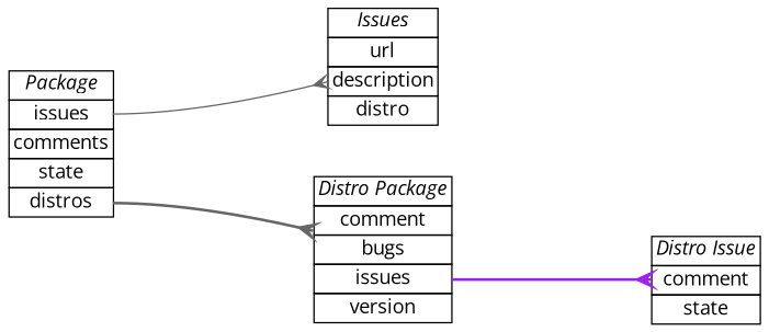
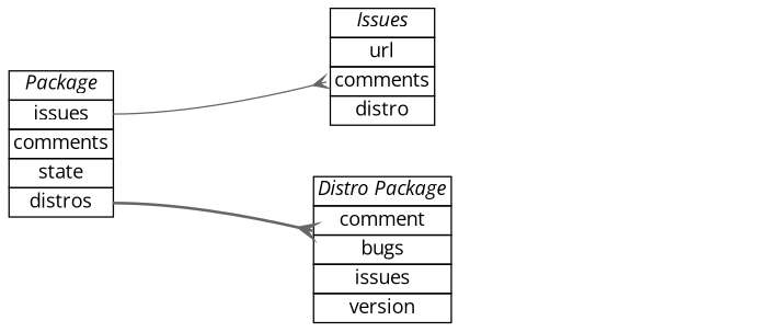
  digraph {
    fontname="Open Sans"
    nodesep=0.5
    rankdir=LR
    ranksep=2
    node [fontname="Open Sans" shape=plain]
    edge [arrowhead=crow color=gray40 fontname="Open Sans" style=bold tailport=issues]
-   n1 [label=< <table border="0" cellborder="1" cellspacing="0">   <tr><td><i>Issues</i></td></tr>   <tr><td port="url">url</td></tr>   <tr><td >description</td></tr>   <tr><td port="distro_issue">distro</td></tr> </table>>]
+   n1 [label=< <table border="0" cellborder="1" cellspacing="0">   <tr><td><i>Issues</i></td></tr>   <tr><td port="url">url</td></tr>   <tr><td >comments</td></tr>   <tr><td port="distro_issue">distro</td></tr> </table>>]
    n2 [label=< <table border="0" cellborder="1" cellspacing="0">   <tr><td><i>Package</i></td></tr>   <tr><td port="issues">issues</td></tr>   <tr><td>comments</td></tr>   <tr><td>state</td></tr>   <tr><td port="distros">distros</td></tr> </table>>]
    n3 [label=< <table border="0" cellborder="1" cellspacing="0">   <tr><td><i>Distro Package</i></td></tr>   <tr><td port="comment">comment</td></tr>   <tr><td port="bugs">bugs</td></tr>   <tr><td port="issues">issues</td></tr>   <tr><td port="version">version</td></tr> </table>>]
-   n4 [label=< <table border="0" cellborder="1" cellspacing="0">   <tr><td><i>Distro Issue</i></td></tr>   <tr><td port="comment">comment</td></tr>   <tr><td port="state">state</td></tr> </table>>]
    n2 -> n1 [style=solid]
    n2 -> n3 [tailport=distros]
-   n3 -> n4 [color=purple]
  }
